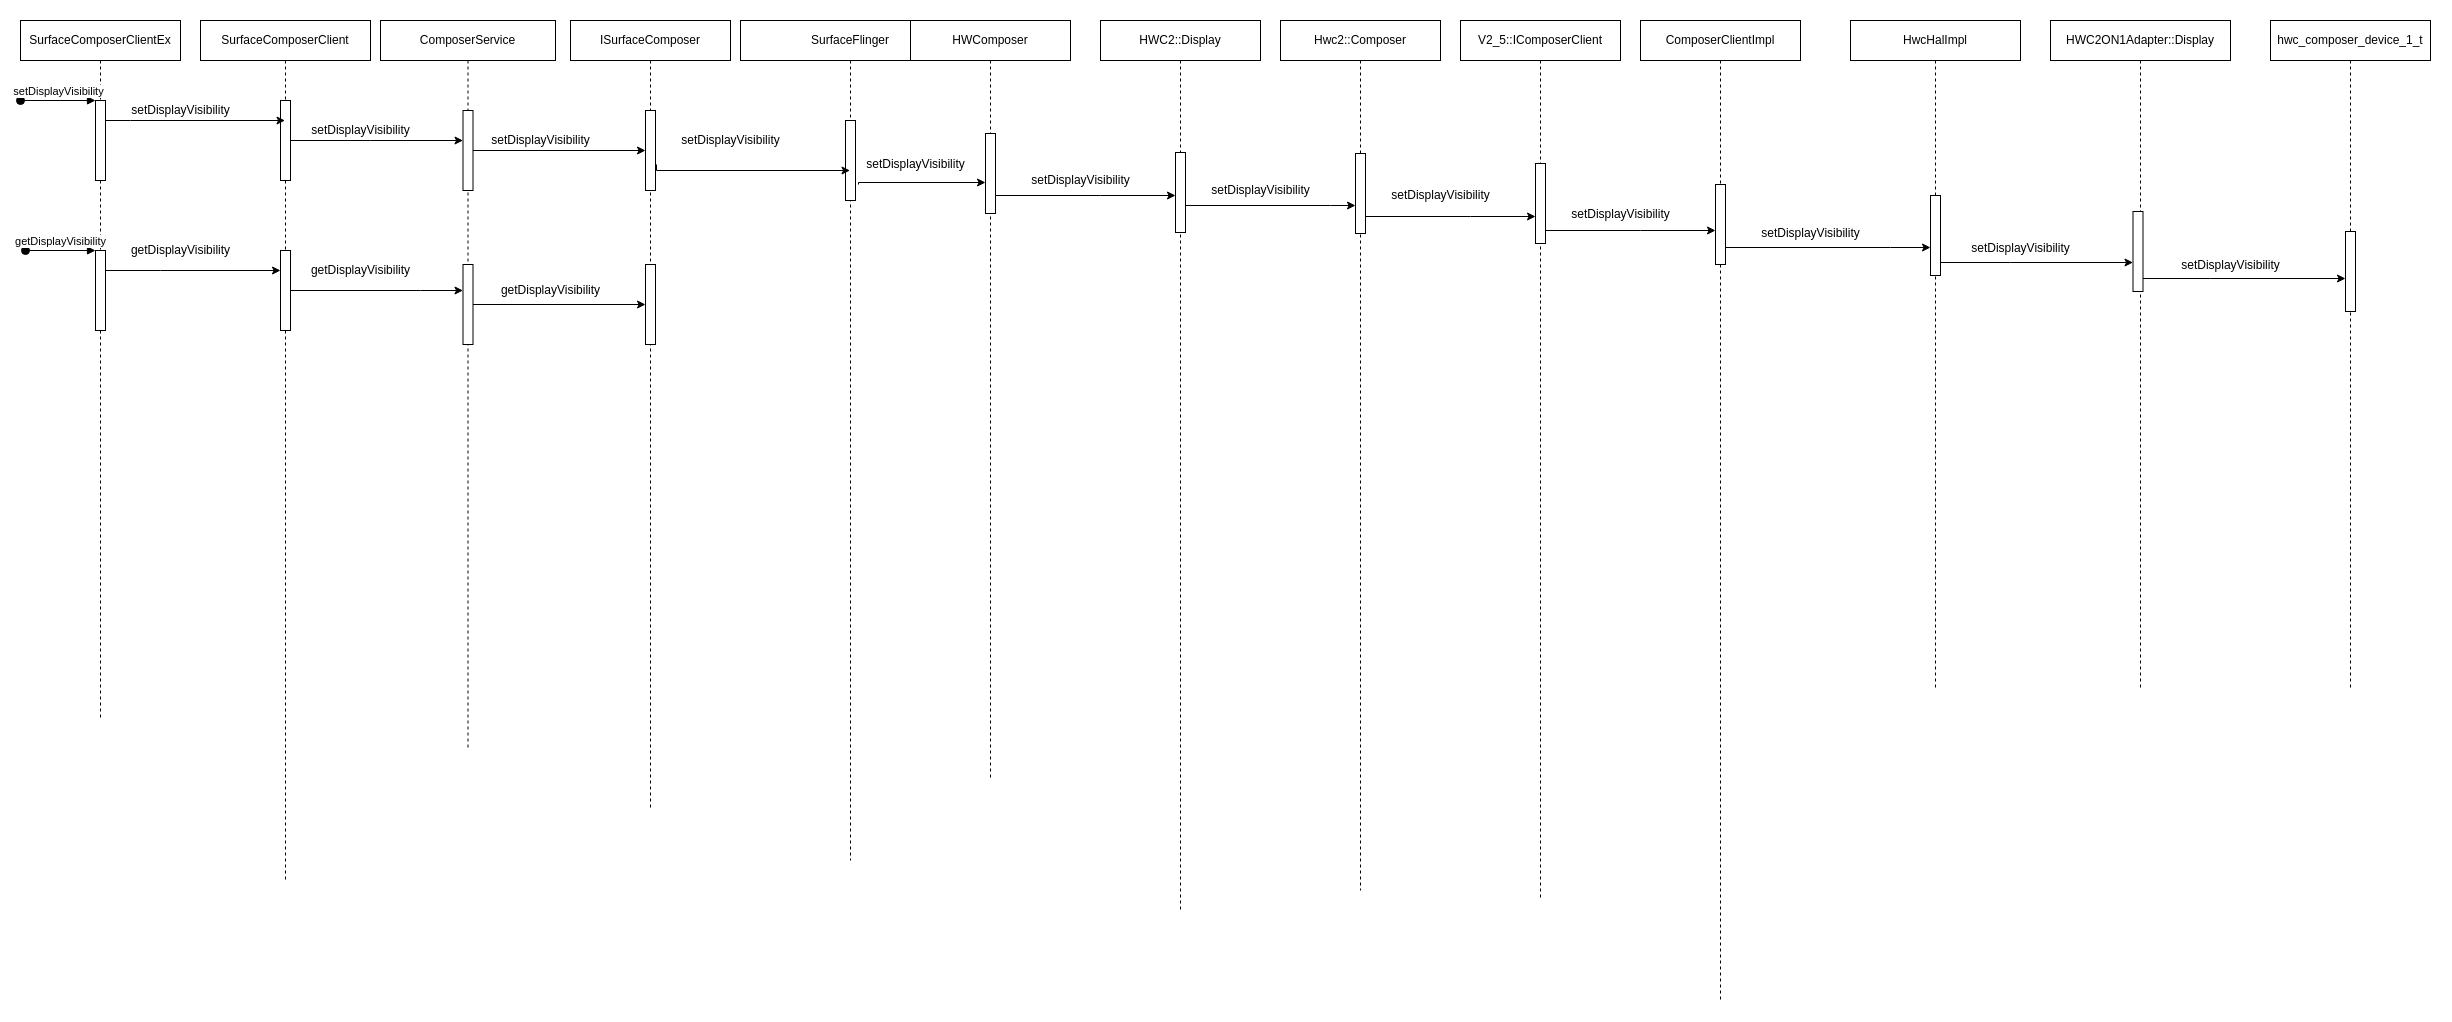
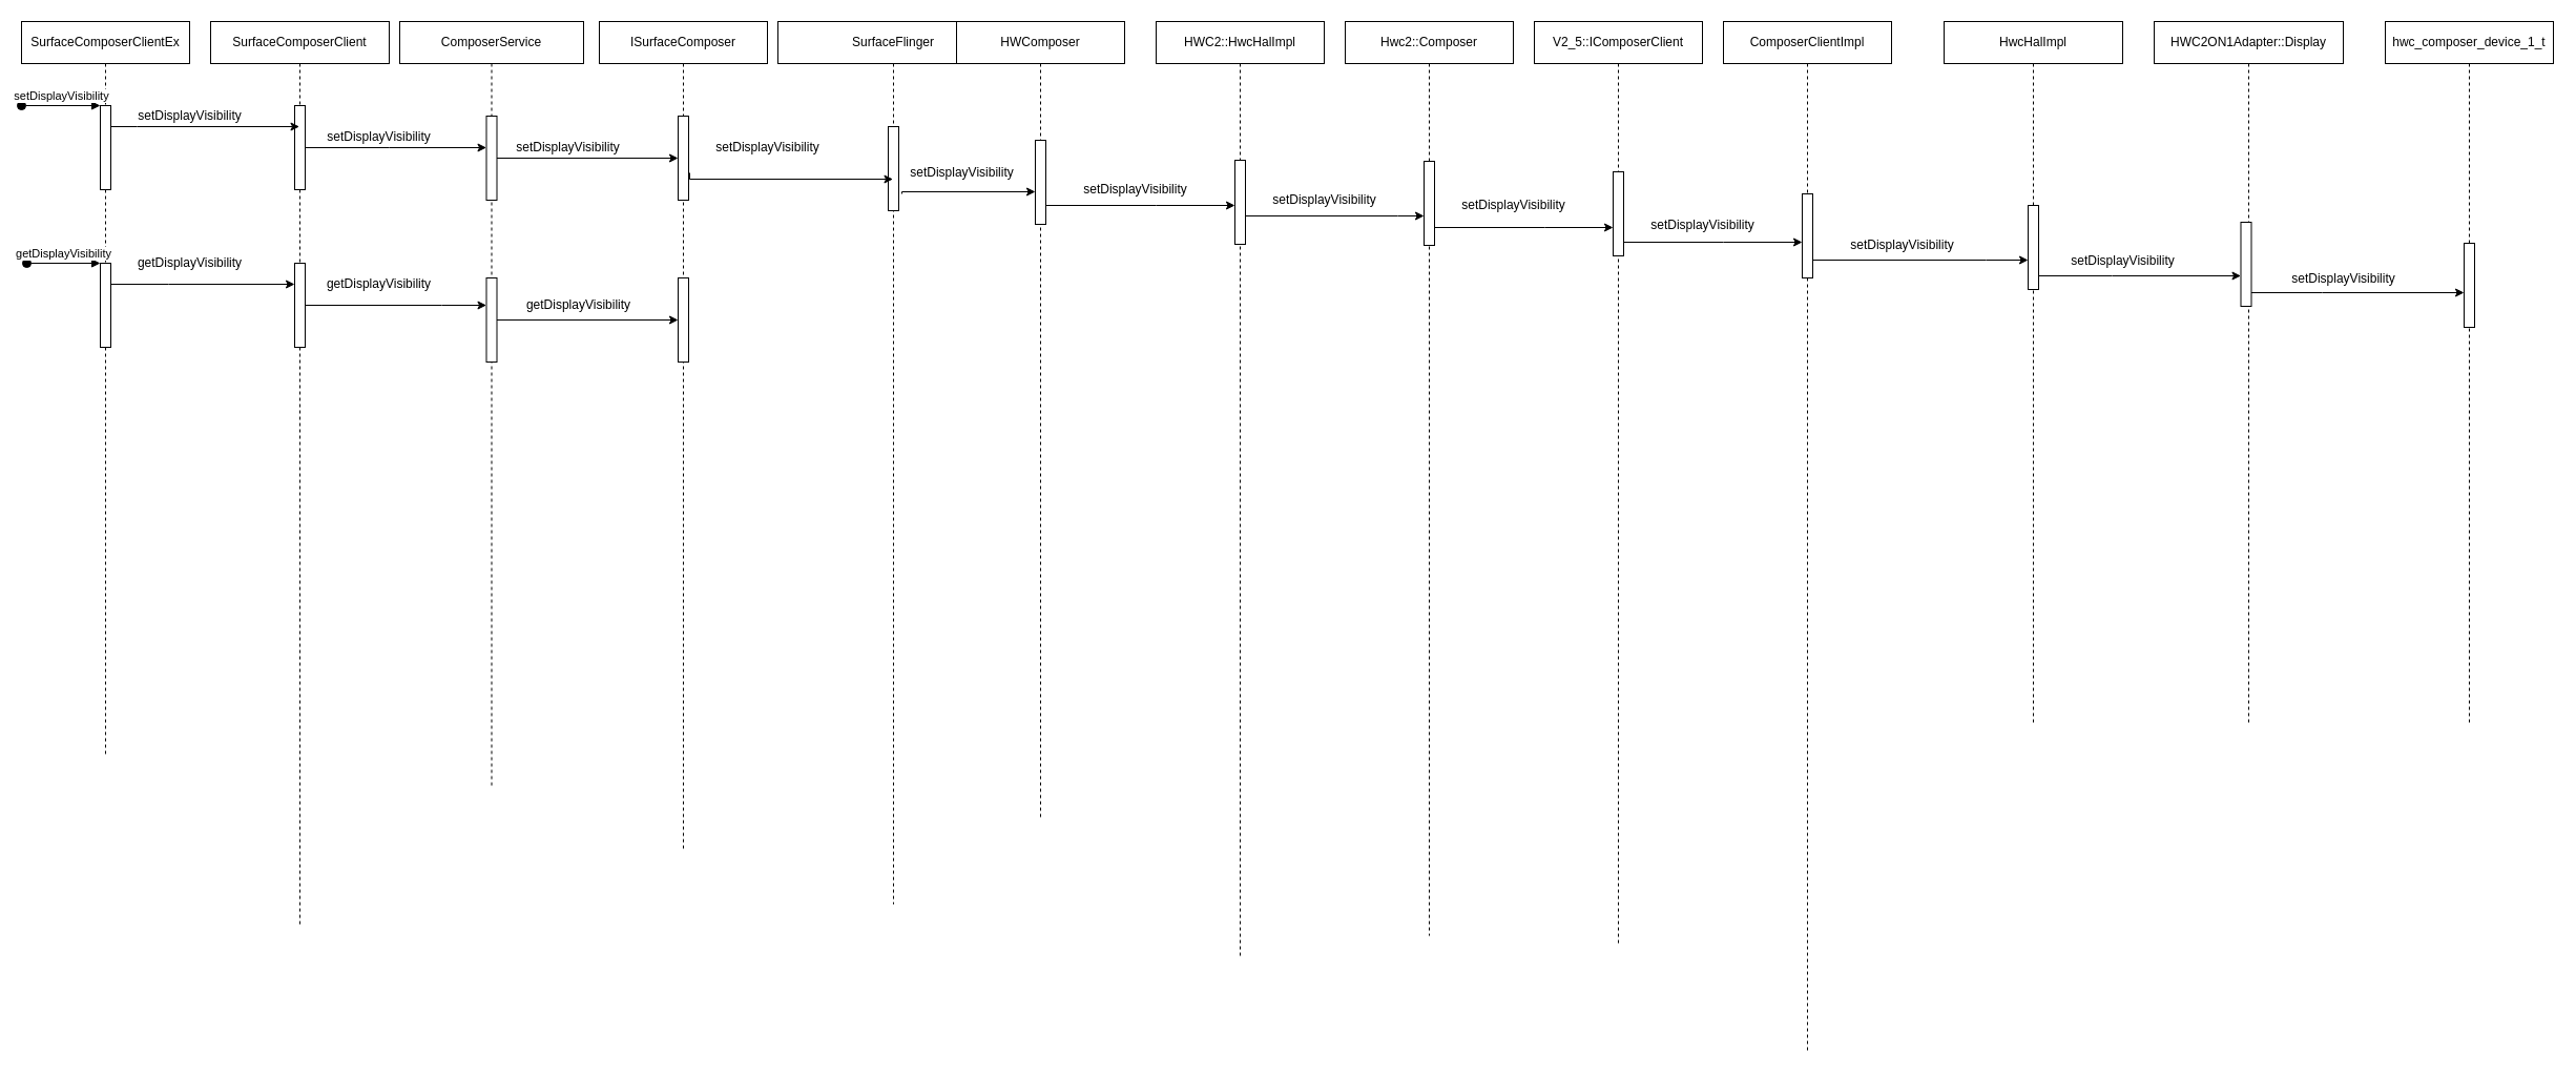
  <mxCell id="0" />
  <mxCell id="1" parent="0" />
  <mxCell id="2" value="SurfaceComposerClient" style="shape=umlLifeline;perimeter=lifelinePerimeter;whiteSpace=wrap;html=1;container=1;collapsible=0;recursiveResize=0;outlineConnect=0;" vertex="1" parent="1"><mxGeometry x="200" y="20" width="170" height="860" as="geometry" /></mxCell>
  <mxCell id="3" value="" style="html=1;points=[];perimeter=orthogonalPerimeter;" vertex="1" parent="2"><mxGeometry x="80" y="80" width="10" height="80" as="geometry" /></mxCell>
  <mxCell id="4" value="" style="html=1;points=[];perimeter=orthogonalPerimeter;" vertex="1" parent="2"><mxGeometry x="80" y="230" width="10" height="80" as="geometry" /></mxCell>
  <mxCell id="5" value="ComposerService" style="shape=umlLifeline;perimeter=lifelinePerimeter;whiteSpace=wrap;html=1;container=1;collapsible=0;recursiveResize=0;outlineConnect=0;" vertex="1" parent="1"><mxGeometry x="380" y="20" width="175" height="730" as="geometry" /></mxCell>
  <mxCell id="6" value="" style="html=1;points=[];perimeter=orthogonalPerimeter;" vertex="1" parent="5"><mxGeometry x="82.5" y="90" width="10" height="80" as="geometry" /></mxCell>
  <mxCell id="7" value="" style="html=1;points=[];perimeter=orthogonalPerimeter;" vertex="1" parent="5"><mxGeometry x="82.5" y="244" width="10" height="80" as="geometry" /></mxCell>
  <mxCell id="8" value="ISurfaceComposer" style="shape=umlLifeline;perimeter=lifelinePerimeter;whiteSpace=wrap;html=1;container=1;collapsible=0;recursiveResize=0;outlineConnect=0;" vertex="1" parent="1"><mxGeometry x="570" y="20" width="160" height="790" as="geometry" /></mxCell>
  <mxCell id="9" value="" style="html=1;points=[];perimeter=orthogonalPerimeter;" vertex="1" parent="8"><mxGeometry x="75" y="90" width="10" height="80" as="geometry" /></mxCell>
  <mxCell id="10" value="" style="html=1;points=[];perimeter=orthogonalPerimeter;" vertex="1" parent="8"><mxGeometry x="75" y="244" width="10" height="80" as="geometry" /></mxCell>
  <mxCell id="11" value="SurfaceFlinger" style="shape=umlLifeline;perimeter=lifelinePerimeter;whiteSpace=wrap;html=1;container=1;collapsible=0;recursiveResize=0;outlineConnect=0;" vertex="1" parent="1"><mxGeometry x="740" y="20" width="220" height="840" as="geometry" /></mxCell>
  <mxCell id="12" value="" style="html=1;points=[];perimeter=orthogonalPerimeter;" vertex="1" parent="11"><mxGeometry x="105" y="100" width="10" height="80" as="geometry" /></mxCell>
  <mxCell id="13" value="setDisplayVisibility" style="text;html=1;align=center;verticalAlign=middle;resizable=0;points=[];autosize=1;strokeColor=none;fillColor=none;" vertex="1" parent="11"><mxGeometry x="115" y="134" width="120" height="20" as="geometry" /></mxCell>
  <mxCell id="14" value="HWComposer" style="shape=umlLifeline;perimeter=lifelinePerimeter;whiteSpace=wrap;html=1;container=1;collapsible=0;recursiveResize=0;outlineConnect=0;" vertex="1" parent="1"><mxGeometry x="910" y="20" width="160" height="760" as="geometry" /></mxCell>
  <mxCell id="15" value="" style="html=1;points=[];perimeter=orthogonalPerimeter;" vertex="1" parent="14"><mxGeometry x="75" y="113" width="10" height="80" as="geometry" /></mxCell>
- <mxCell id="16" value="HWC2::Display" style="shape=umlLifeline;perimeter=lifelinePerimeter;whiteSpace=wrap;html=1;container=1;collapsible=0;recursiveResize=0;outlineConnect=0;" vertex="1" parent="1"><mxGeometry x="1100" y="20" width="160" height="890" as="geometry" /></mxCell>
+ <mxCell id="16" value="HWC2::HwcHalImpl" style="shape=umlLifeline;perimeter=lifelinePerimeter;whiteSpace=wrap;html=1;container=1;collapsible=0;recursiveResize=0;outlineConnect=0;" vertex="1" parent="1"><mxGeometry x="1100" y="20" width="160" height="890" as="geometry" /></mxCell>
  <mxCell id="17" value="" style="html=1;points=[];perimeter=orthogonalPerimeter;" vertex="1" parent="16"><mxGeometry x="75" y="132" width="10" height="80" as="geometry" /></mxCell>
  <mxCell id="18" value="Hwc2::Composer" style="shape=umlLifeline;perimeter=lifelinePerimeter;whiteSpace=wrap;html=1;container=1;collapsible=0;recursiveResize=0;outlineConnect=0;" vertex="1" parent="1"><mxGeometry x="1280" y="20" width="160" height="870" as="geometry" /></mxCell>
  <mxCell id="19" value="" style="html=1;points=[];perimeter=orthogonalPerimeter;" vertex="1" parent="18"><mxGeometry x="75" y="133" width="10" height="80" as="geometry" /></mxCell>
  <mxCell id="20" value="V2_5::IComposerClient" style="shape=umlLifeline;perimeter=lifelinePerimeter;whiteSpace=wrap;html=1;container=1;collapsible=0;recursiveResize=0;outlineConnect=0;" vertex="1" parent="1"><mxGeometry x="1460" y="20" width="160" height="880" as="geometry" /></mxCell>
  <mxCell id="21" value="" style="html=1;points=[];perimeter=orthogonalPerimeter;" vertex="1" parent="20"><mxGeometry x="75" y="143" width="10" height="80" as="geometry" /></mxCell>
  <mxCell id="22" value="ComposerClientImpl" style="shape=umlLifeline;perimeter=lifelinePerimeter;whiteSpace=wrap;html=1;container=1;collapsible=0;recursiveResize=0;outlineConnect=0;" vertex="1" parent="1"><mxGeometry x="1640" y="20" width="160" height="980" as="geometry" /></mxCell>
  <mxCell id="23" value="" style="html=1;points=[];perimeter=orthogonalPerimeter;" vertex="1" parent="22"><mxGeometry x="75" y="164" width="10" height="80" as="geometry" /></mxCell>
  <mxCell id="24" value="HwcHalImpl" style="shape=umlLifeline;perimeter=lifelinePerimeter;whiteSpace=wrap;html=1;container=1;collapsible=0;recursiveResize=0;outlineConnect=0;" vertex="1" parent="1"><mxGeometry x="1850" y="20" width="170" height="670" as="geometry" /></mxCell>
  <mxCell id="25" value="" style="html=1;points=[];perimeter=orthogonalPerimeter;" vertex="1" parent="24"><mxGeometry x="80" y="175" width="10" height="80" as="geometry" /></mxCell>
  <mxCell id="26" value="HWC2ON1Adapter::Display" style="shape=umlLifeline;perimeter=lifelinePerimeter;whiteSpace=wrap;html=1;container=1;collapsible=0;recursiveResize=0;outlineConnect=0;" vertex="1" parent="1"><mxGeometry x="2050" y="20" width="180" height="670" as="geometry" /></mxCell>
  <mxCell id="27" value="" style="html=1;points=[];perimeter=orthogonalPerimeter;" vertex="1" parent="26"><mxGeometry x="82.5" y="191" width="10" height="80" as="geometry" /></mxCell>
  <mxCell id="28" value="hwc_composer_device_1_t" style="shape=umlLifeline;perimeter=lifelinePerimeter;whiteSpace=wrap;html=1;container=1;collapsible=0;recursiveResize=0;outlineConnect=0;" vertex="1" parent="1"><mxGeometry x="2270" y="20" width="160" height="670" as="geometry" /></mxCell>
  <mxCell id="29" value="" style="html=1;points=[];perimeter=orthogonalPerimeter;" vertex="1" parent="28"><mxGeometry x="75" y="211" width="10" height="80" as="geometry" /></mxCell>
  <mxCell id="30" value="" style="edgeStyle=orthogonalEdgeStyle;rounded=0;orthogonalLoop=1;jettySize=auto;html=1;" edge="1" parent="1" source="3" target="6"><mxGeometry relative="1" as="geometry"><Array as="points"><mxPoint x="370" y="140" /><mxPoint x="370" y="140" /></Array></mxGeometry></mxCell>
  <mxCell id="31" value="setDisplayVisibility" style="text;html=1;align=center;verticalAlign=middle;resizable=0;points=[];autosize=1;strokeColor=none;fillColor=none;" vertex="1" parent="1"><mxGeometry x="300" y="120" width="120" height="20" as="geometry" /></mxCell>
  <mxCell id="32" value="" style="edgeStyle=orthogonalEdgeStyle;rounded=0;orthogonalLoop=1;jettySize=auto;html=1;" edge="1" parent="1" source="6" target="9"><mxGeometry relative="1" as="geometry" /></mxCell>
  <mxCell id="33" value="setDisplayVisibility" style="text;html=1;align=center;verticalAlign=middle;resizable=0;points=[];autosize=1;strokeColor=none;fillColor=none;" vertex="1" parent="1"><mxGeometry x="480" y="130" width="120" height="20" as="geometry" /></mxCell>
  <mxCell id="34" value="setDisplayVisibility" style="text;html=1;align=center;verticalAlign=middle;resizable=0;points=[];autosize=1;strokeColor=none;fillColor=none;" vertex="1" parent="1"><mxGeometry x="670" y="130" width="120" height="20" as="geometry" /></mxCell>
  <mxCell id="35" value="" style="edgeStyle=orthogonalEdgeStyle;rounded=0;orthogonalLoop=1;jettySize=auto;html=1;exitX=1.3;exitY=0.575;exitDx=0;exitDy=0;exitPerimeter=0;" edge="1" parent="1"><mxGeometry relative="1" as="geometry"><mxPoint x="858" y="184" as="sourcePoint" /><mxPoint x="985" y="182" as="targetPoint" /><Array as="points"><mxPoint x="858" y="182" /></Array></mxGeometry></mxCell>
  <mxCell id="36" value="" style="edgeStyle=orthogonalEdgeStyle;rounded=0;orthogonalLoop=1;jettySize=auto;html=1;" edge="1" parent="1"><mxGeometry relative="1" as="geometry"><mxPoint x="995" y="195" as="sourcePoint" /><mxPoint x="1175" y="195" as="targetPoint" /><Array as="points"><mxPoint x="1100" y="195" /><mxPoint x="1100" y="195" /></Array></mxGeometry></mxCell>
  <mxCell id="37" value="setDisplayVisibility" style="text;html=1;align=center;verticalAlign=middle;resizable=0;points=[];autosize=1;strokeColor=none;fillColor=none;" vertex="1" parent="1"><mxGeometry x="1020" y="170" width="120" height="20" as="geometry" /></mxCell>
  <mxCell id="38" value="" style="edgeStyle=orthogonalEdgeStyle;rounded=0;orthogonalLoop=1;jettySize=auto;html=1;" edge="1" parent="1"><mxGeometry relative="1" as="geometry"><mxPoint x="1185" y="205" as="sourcePoint" /><mxPoint x="1355" y="205" as="targetPoint" /><Array as="points"><mxPoint x="1330" y="205" /><mxPoint x="1330" y="205" /></Array></mxGeometry></mxCell>
  <mxCell id="39" value="setDisplayVisibility" style="text;html=1;align=center;verticalAlign=middle;resizable=0;points=[];autosize=1;strokeColor=none;fillColor=none;" vertex="1" parent="1"><mxGeometry x="1200" y="180" width="120" height="20" as="geometry" /></mxCell>
  <mxCell id="40" value="" style="edgeStyle=orthogonalEdgeStyle;rounded=0;orthogonalLoop=1;jettySize=auto;html=1;" edge="1" parent="1"><mxGeometry relative="1" as="geometry"><mxPoint x="1365" y="216" as="sourcePoint" /><mxPoint x="1535" y="216" as="targetPoint" /><Array as="points"><mxPoint x="1470" y="216" /><mxPoint x="1470" y="216" /></Array></mxGeometry></mxCell>
  <mxCell id="41" value="setDisplayVisibility" style="text;html=1;align=center;verticalAlign=middle;resizable=0;points=[];autosize=1;strokeColor=none;fillColor=none;" vertex="1" parent="1"><mxGeometry x="1380" y="185" width="120" height="20" as="geometry" /></mxCell>
  <mxCell id="42" value="" style="edgeStyle=orthogonalEdgeStyle;rounded=0;orthogonalLoop=1;jettySize=auto;html=1;" edge="1" parent="1"><mxGeometry relative="1" as="geometry"><mxPoint x="1545" y="230" as="sourcePoint" /><mxPoint x="1715" y="230" as="targetPoint" /><Array as="points"><mxPoint x="1640" y="230" /><mxPoint x="1640" y="230" /></Array></mxGeometry></mxCell>
  <mxCell id="43" value="setDisplayVisibility" style="text;html=1;align=center;verticalAlign=middle;resizable=0;points=[];autosize=1;strokeColor=none;fillColor=none;" vertex="1" parent="1"><mxGeometry x="1560" y="204" width="120" height="20" as="geometry" /></mxCell>
  <mxCell id="44" value="" style="edgeStyle=orthogonalEdgeStyle;rounded=0;orthogonalLoop=1;jettySize=auto;html=1;" edge="1" parent="1"><mxGeometry relative="1" as="geometry"><mxPoint x="1725" y="247" as="sourcePoint" /><mxPoint x="1930" y="247" as="targetPoint" /><Array as="points"><mxPoint x="1890" y="247" /><mxPoint x="1890" y="247" /></Array></mxGeometry></mxCell>
  <mxCell id="45" value="setDisplayVisibility" style="text;html=1;align=center;verticalAlign=middle;resizable=0;points=[];autosize=1;strokeColor=none;fillColor=none;" vertex="1" parent="1"><mxGeometry x="1750" y="223" width="120" height="20" as="geometry" /></mxCell>
  <mxCell id="46" value="" style="edgeStyle=orthogonalEdgeStyle;rounded=0;orthogonalLoop=1;jettySize=auto;html=1;" edge="1" parent="1"><mxGeometry relative="1" as="geometry"><mxPoint x="1940" y="262" as="sourcePoint" /><mxPoint x="2132.5" y="262" as="targetPoint" /><Array as="points"><mxPoint x="2010" y="262" /><mxPoint x="2010" y="262" /></Array></mxGeometry></mxCell>
  <mxCell id="47" value="setDisplayVisibility" style="text;html=1;align=center;verticalAlign=middle;resizable=0;points=[];autosize=1;strokeColor=none;fillColor=none;" vertex="1" parent="1"><mxGeometry x="1960" y="238" width="120" height="20" as="geometry" /></mxCell>
  <mxCell id="48" value="" style="edgeStyle=orthogonalEdgeStyle;rounded=0;orthogonalLoop=1;jettySize=auto;html=1;" edge="1" parent="1"><mxGeometry relative="1" as="geometry"><mxPoint x="2142.5" y="278" as="sourcePoint" /><mxPoint x="2345" y="278" as="targetPoint" /><Array as="points"><mxPoint x="2210" y="278" /><mxPoint x="2210" y="278" /></Array></mxGeometry></mxCell>
  <mxCell id="49" value="setDisplayVisibility" style="text;html=1;align=center;verticalAlign=middle;resizable=0;points=[];autosize=1;strokeColor=none;fillColor=none;" vertex="1" parent="1"><mxGeometry x="2170" y="255" width="120" height="20" as="geometry" /></mxCell>
  <mxCell id="50" value="SurfaceComposerClientEx" style="shape=umlLifeline;perimeter=lifelinePerimeter;whiteSpace=wrap;html=1;container=1;collapsible=0;recursiveResize=0;outlineConnect=0;" vertex="1" parent="1"><mxGeometry x="20" y="20" width="160" height="700" as="geometry" /></mxCell>
  <mxCell id="51" value="" style="html=1;points=[];perimeter=orthogonalPerimeter;" vertex="1" parent="50"><mxGeometry x="75" y="80" width="10" height="80" as="geometry" /></mxCell>
  <mxCell id="52" value="setDisplayVisibility" style="html=1;verticalAlign=bottom;startArrow=oval;endArrow=block;startSize=8;rounded=0;" edge="1" parent="50" target="51"><mxGeometry relative="1" as="geometry"><mxPoint y="80" as="sourcePoint" /></mxGeometry></mxCell>
  <mxCell id="53" value="" style="html=1;points=[];perimeter=orthogonalPerimeter;" vertex="1" parent="50"><mxGeometry x="75" y="230" width="10" height="80" as="geometry" /></mxCell>
  <mxCell id="54" value="getDisplayVisibility" style="html=1;verticalAlign=bottom;startArrow=oval;endArrow=block;startSize=8;rounded=0;" edge="1" target="53" parent="50"><mxGeometry relative="1" as="geometry"><mxPoint x="5" y="230" as="sourcePoint" /></mxGeometry></mxCell>
  <mxCell id="55" value="" style="edgeStyle=orthogonalEdgeStyle;rounded=0;orthogonalLoop=1;jettySize=auto;html=1;" edge="1" parent="1" source="51" target="2"><mxGeometry relative="1" as="geometry"><Array as="points"><mxPoint x="130" y="120" /><mxPoint x="130" y="120" /></Array></mxGeometry></mxCell>
  <mxCell id="56" value="setDisplayVisibility" style="text;html=1;align=center;verticalAlign=middle;resizable=0;points=[];autosize=1;strokeColor=none;fillColor=none;" vertex="1" parent="1"><mxGeometry x="120" y="100" width="120" height="20" as="geometry" /></mxCell>
  <mxCell id="57" value="" style="edgeStyle=orthogonalEdgeStyle;rounded=0;orthogonalLoop=1;jettySize=auto;html=1;exitX=1.1;exitY=0.675;exitDx=0;exitDy=0;exitPerimeter=0;" edge="1" parent="1" source="9" target="11"><mxGeometry relative="1" as="geometry"><mxPoint x="680" y="159" as="sourcePoint" /><mxPoint x="840" y="159" as="targetPoint" /><Array as="points"><mxPoint x="656" y="170" /></Array></mxGeometry></mxCell>
  <mxCell id="58" value="" style="edgeStyle=orthogonalEdgeStyle;rounded=0;orthogonalLoop=1;jettySize=auto;html=1;" edge="1" parent="1" source="53" target="4"><mxGeometry relative="1" as="geometry"><Array as="points"><mxPoint x="160" y="270" /><mxPoint x="160" y="270" /></Array></mxGeometry></mxCell>
  <mxCell id="59" value="" style="edgeStyle=orthogonalEdgeStyle;rounded=0;orthogonalLoop=1;jettySize=auto;html=1;" edge="1" parent="1" source="4" target="7"><mxGeometry relative="1" as="geometry"><Array as="points"><mxPoint x="420" y="290" /><mxPoint x="420" y="290" /></Array></mxGeometry></mxCell>
  <mxCell id="60" value="getDisplayVisibility" style="text;html=1;align=center;verticalAlign=middle;resizable=0;points=[];autosize=1;strokeColor=none;fillColor=none;" vertex="1" parent="1"><mxGeometry x="120" y="240" width="120" height="20" as="geometry" /></mxCell>
  <mxCell id="61" value="getDisplayVisibility" style="text;html=1;align=center;verticalAlign=middle;resizable=0;points=[];autosize=1;strokeColor=none;fillColor=none;" vertex="1" parent="1"><mxGeometry x="300" y="260" width="120" height="20" as="geometry" /></mxCell>
  <mxCell id="62" value="" style="edgeStyle=orthogonalEdgeStyle;rounded=0;orthogonalLoop=1;jettySize=auto;html=1;" edge="1" parent="1" source="7" target="10"><mxGeometry relative="1" as="geometry" /></mxCell>
  <mxCell id="63" value="getDisplayVisibility" style="text;html=1;align=center;verticalAlign=middle;resizable=0;points=[];autosize=1;strokeColor=none;fillColor=none;" vertex="1" parent="1"><mxGeometry x="490" y="280" width="120" height="20" as="geometry" /></mxCell>
